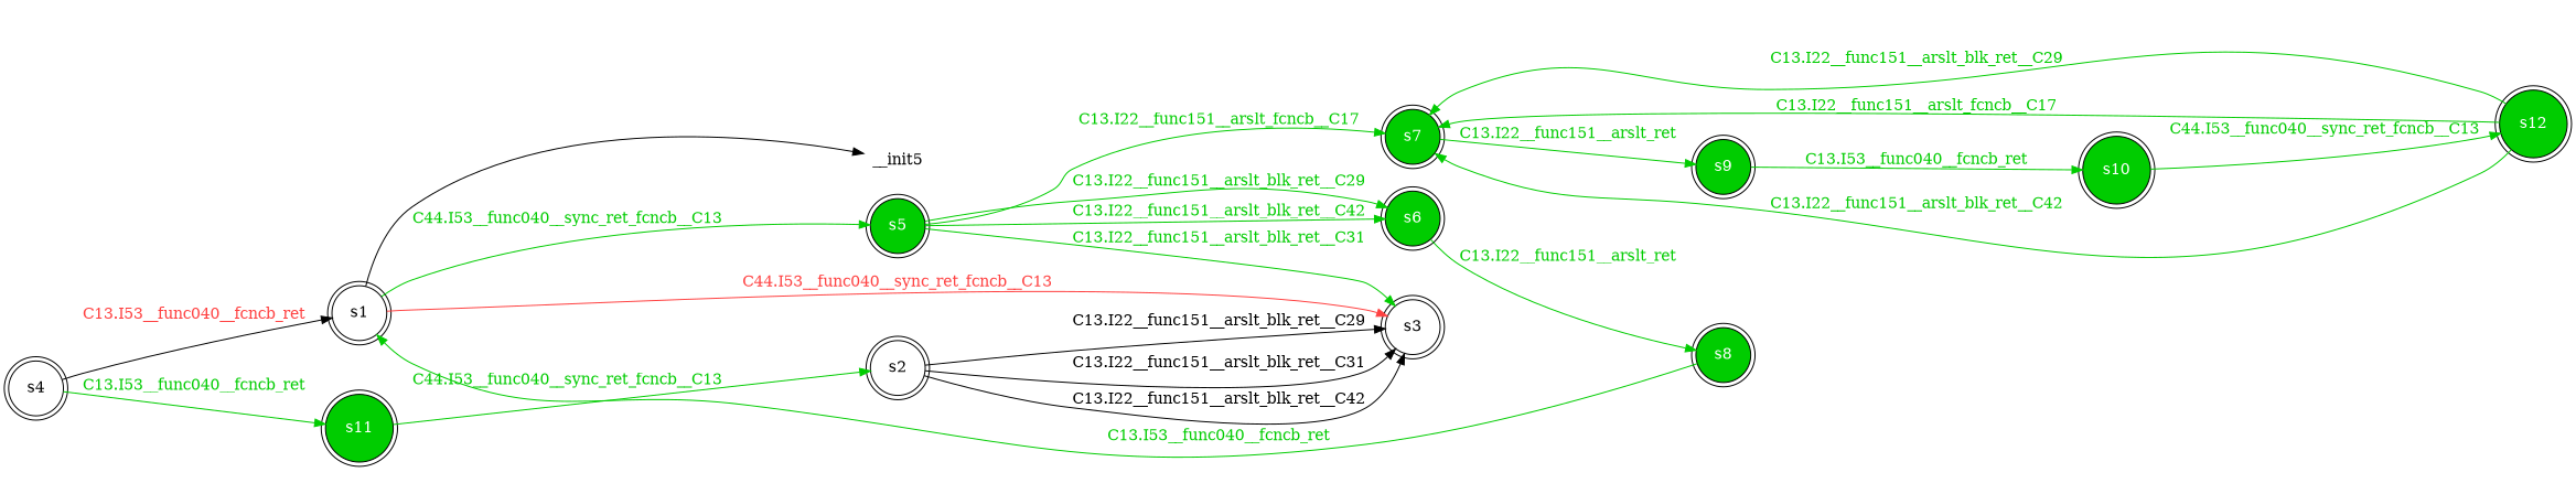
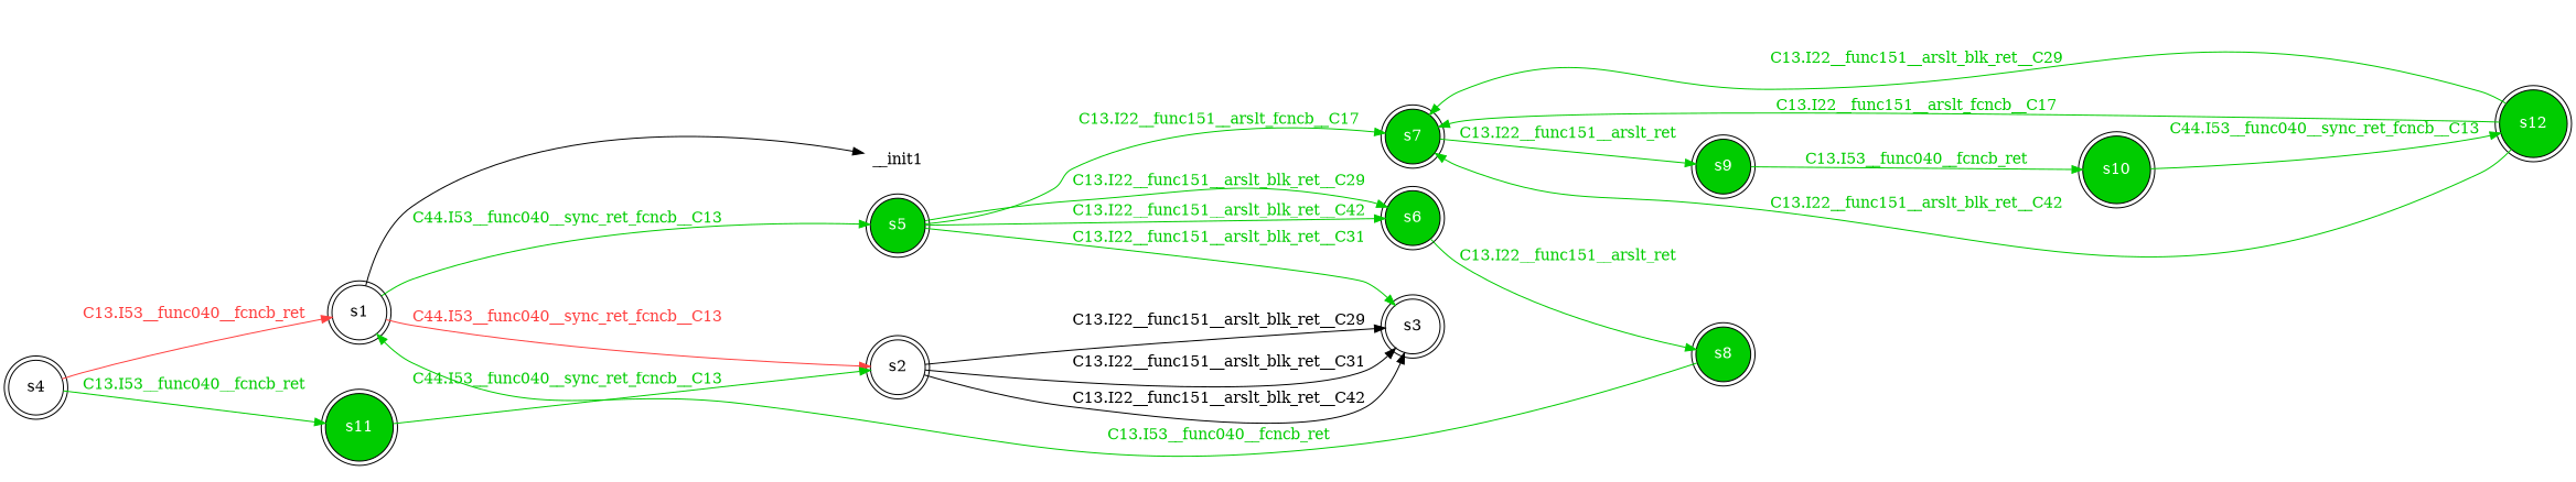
  digraph {
    rankdir=LR
    node [shape=doublecircle fillcolor="#00cc00" fontcolor="#ffffff" style=filled]
    edge [color="#00cc00"]
    n1 [label=<s1> fillcolor="" fontcolor="" style=""]
    n2 [label=<s2> fillcolor="" fontcolor="" style=""]
    n3 [label=<s5>]
-   __init1 [shape=none label=__init5 fillcolor="" fontcolor="" style=""]
+   __init1 [shape=none fillcolor="" fontcolor="" style=""]
    n5 [label=<s3> fillcolor="" fontcolor="" style=""]
    n6 [label=<s6>]
    n7 [label=<s7>]
    n8 [label=<s4> fillcolor="" fontcolor="" style=""]
    n9 [label=<s11>]
    n10 [label=<s8>]
    n11 [label=<s9>]
    n12 [label=<s10>]
    n13 [label=<s12>]
-   n1 -> n5 [color="#ff4040" label=<<font color="#ff4040">C44.I53__func040__sync_ret_fcncb__C13</font>>]
+   n1 -> n2 [color="#ff4040" label=<<font color="#ff4040">C44.I53__func040__sync_ret_fcncb__C13</font>>]
    n1 -> n3 [label=<<font color="#00cc00">C44.I53__func040__sync_ret_fcncb__C13</font>>]
    n1 -> __init1 [color=""]
    n2 -> n5 [label=<<font color="#000000">C13.I22__func151__arslt_blk_ret__C42</font>> color=""]
    n2 -> n5 [label=<<font color="#000000">C13.I22__func151__arslt_blk_ret__C29</font>> color=""]
    n2 -> n5 [label=<<font color="#000000">C13.I22__func151__arslt_blk_ret__C31</font>> color=""]
    n3 -> n5 [label=<<font color="#00cc00">C13.I22__func151__arslt_blk_ret__C31</font>>]
    n3 -> n6 [label=<<font color="#00cc00">C13.I22__func151__arslt_blk_ret__C42</font>>]
    n3 -> n6 [label=<<font color="#00cc00">C13.I22__func151__arslt_blk_ret__C29</font>>]
    n3 -> n7 [label=<<font color="#00cc00">C13.I22__func151__arslt_fcncb__C17</font>>]
    n6 -> n10 [label=<<font color="#00cc00">C13.I22__func151__arslt_ret</font>>]
    n7 -> n11 [label=<<font color="#00cc00">C13.I22__func151__arslt_ret</font>>]
-   n8 -> n1 [color=black label=<<font color="#ff4040">C13.I53__func040__fcncb_ret</font>>]
+   n8 -> n1 [color="#ff4040" label=<<font color="#ff4040">C13.I53__func040__fcncb_ret</font>>]
    n8 -> n9 [label=<<font color="#00cc00">C13.I53__func040__fcncb_ret</font>>]
    n9 -> n2 [label=<<font color="#00cc00">C44.I53__func040__sync_ret_fcncb__C13</font>>]
    n10 -> n1 [label=<<font color="#00cc00">C13.I53__func040__fcncb_ret</font>>]
    n11 -> n12 [label=<<font color="#00cc00">C13.I53__func040__fcncb_ret</font>>]
    n12 -> n13 [label=<<font color="#00cc00">C44.I53__func040__sync_ret_fcncb__C13</font>>]
    n13 -> n7 [label=<<font color="#00cc00">C13.I22__func151__arslt_blk_ret__C42</font>>]
    n13 -> n7 [label=<<font color="#00cc00">C13.I22__func151__arslt_blk_ret__C29</font>>]
    n13 -> n7 [label=<<font color="#00cc00">C13.I22__func151__arslt_fcncb__C17</font>>]
  }
